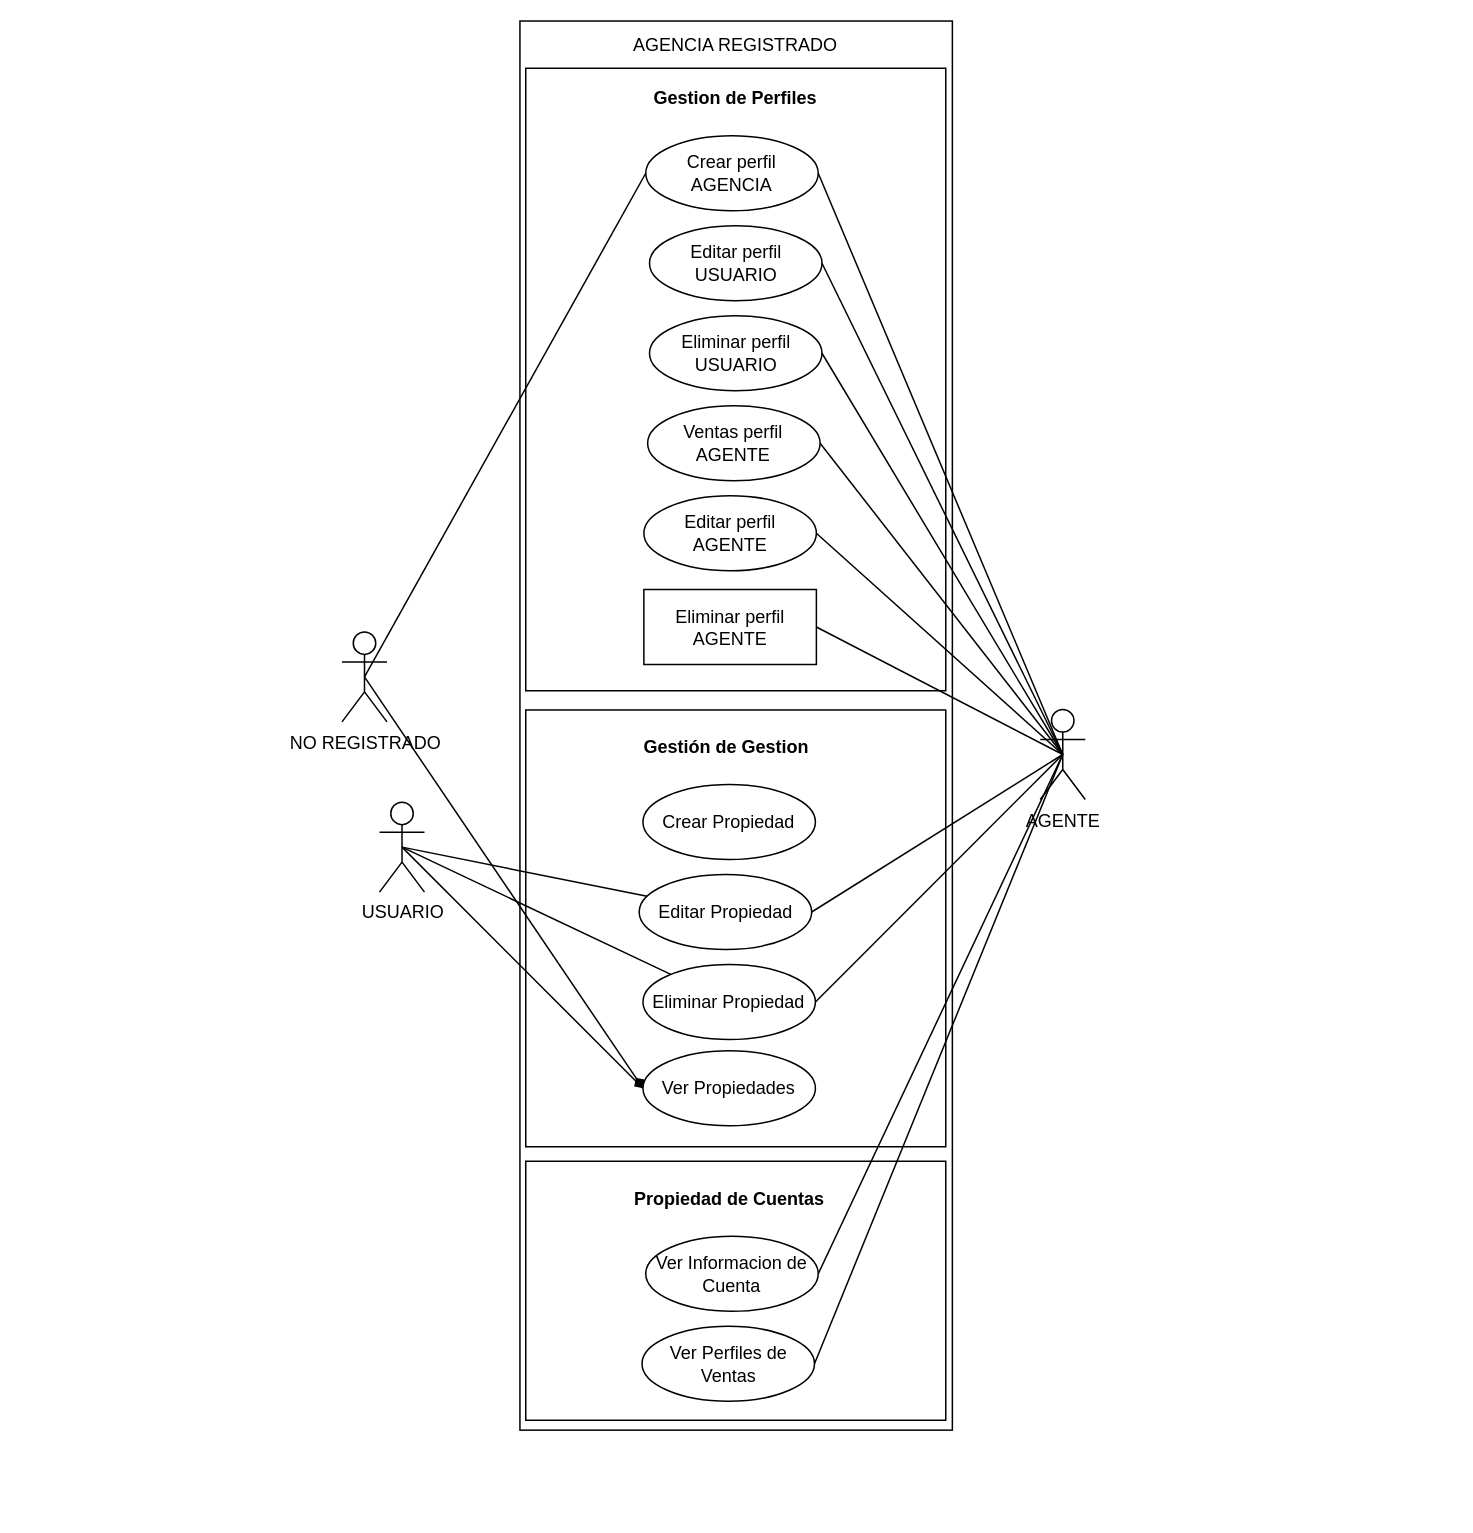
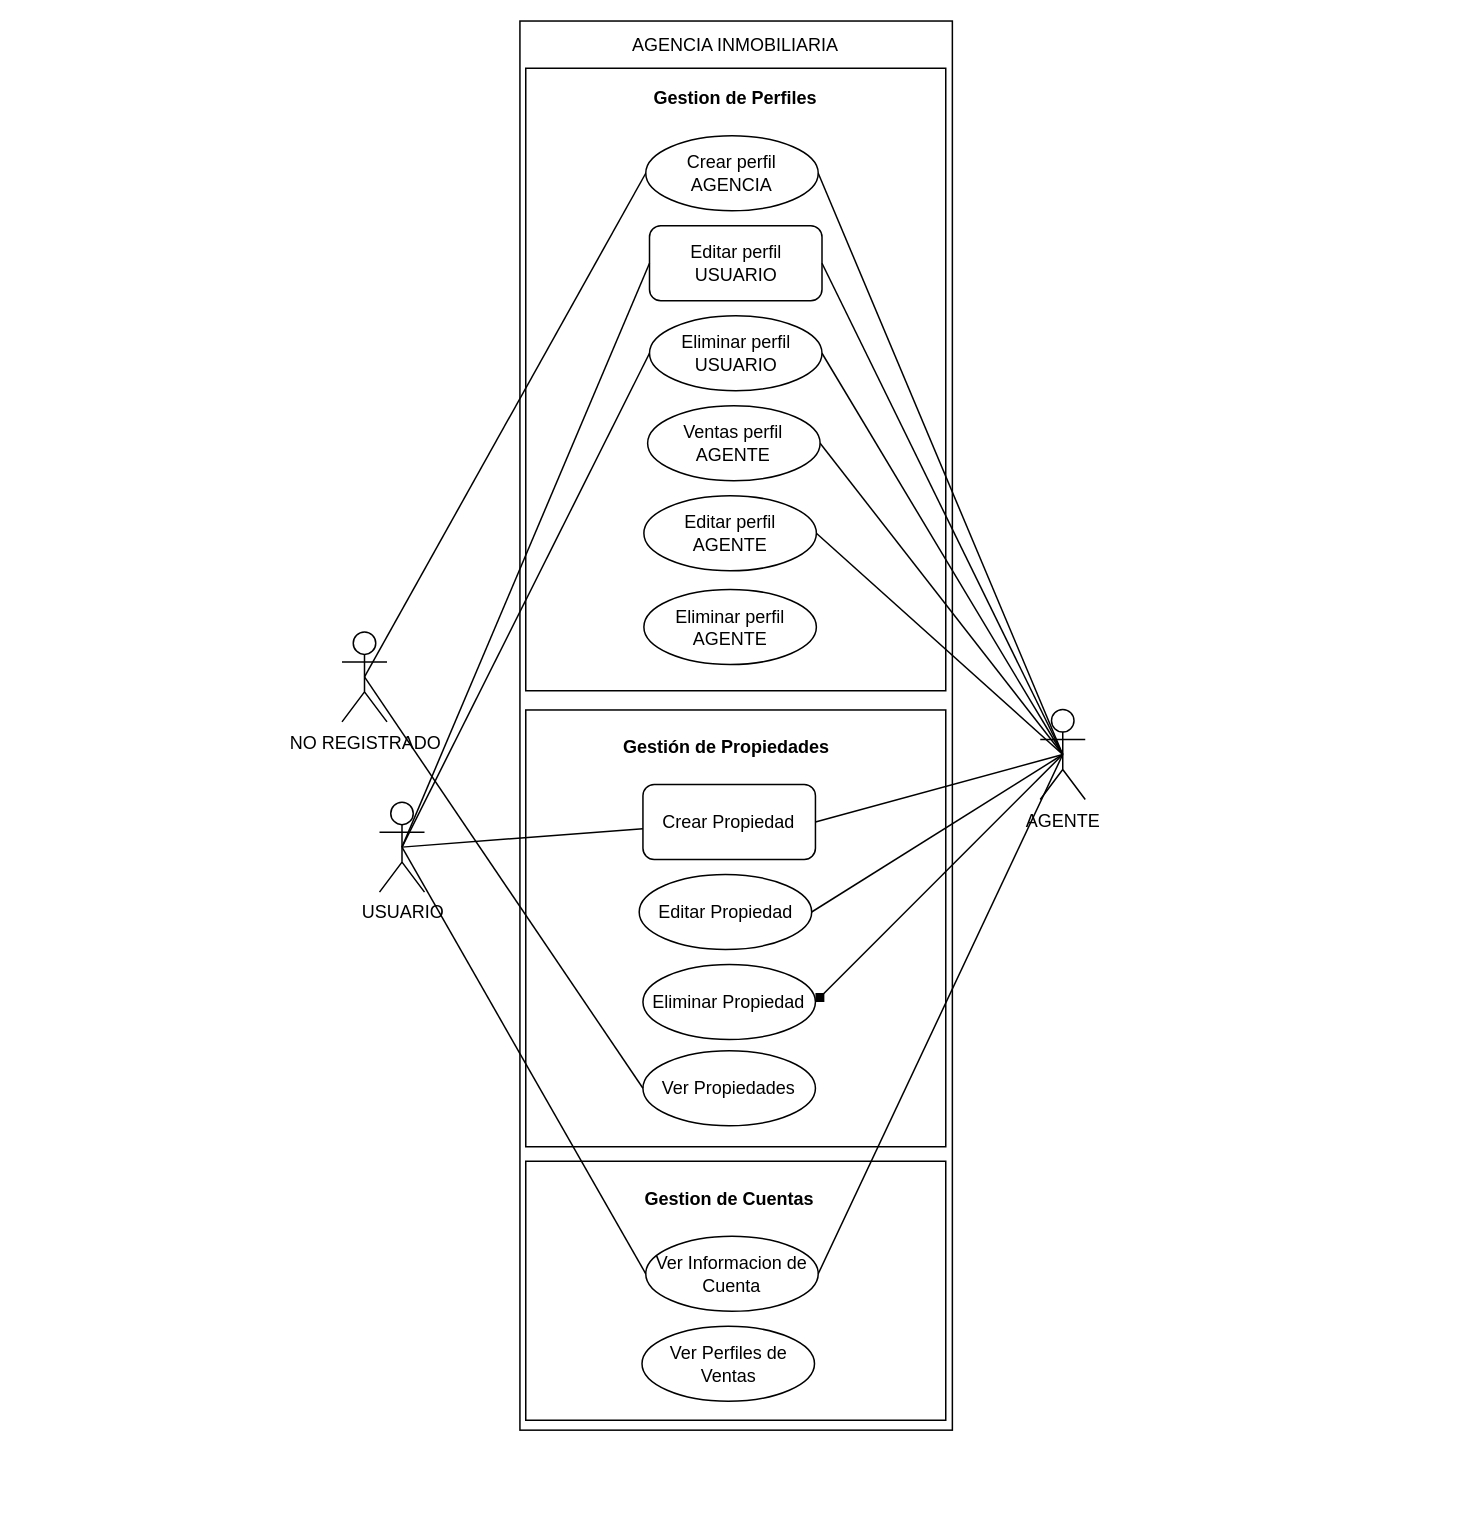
  <mxCell id="0" />
  <mxCell id="1" parent="0" />
  <mxCell id="2" value="" style="rounded=0;whiteSpace=wrap;html=1;rotation=90;" vertex="1" parent="1"><mxGeometry x="20.55" y="339.08" width="939.42" height="288.29" as="geometry" /></mxCell>
  <mxCell id="3" value="" style="rounded=0;whiteSpace=wrap;html=1;rotation=90;" parent="1" vertex="1"><mxGeometry x="344.42" y="478.41" width="291.18" height="280" as="geometry" /></mxCell>
  <mxCell id="4" value="USUARIO" style="shape=umlActor;verticalLabelPosition=bottom;labelBackgroundColor=#ffffff;verticalAlign=top;html=1;outlineConnect=0;" parent="1" vertex="1"><mxGeometry x="252.5" y="534.25" width="30" height="60" as="geometry" /></mxCell>
  <mxCell id="5" value="AGENTE" style="shape=umlActor;verticalLabelPosition=bottom;labelBackgroundColor=#ffffff;verticalAlign=top;html=1;outlineConnect=0;" parent="1" vertex="1"><mxGeometry x="693" y="472.5" width="30" height="60" as="geometry" /></mxCell>
  <mxCell id="6" value="" style="rounded=0;whiteSpace=wrap;html=1;rotation=90;" parent="1" vertex="1"><mxGeometry x="282.5" y="112.5" width="415" height="280" as="geometry" /></mxCell>
  <mxCell id="7" value="&lt;b&gt;Gestion de Perfiles&lt;/b&gt;" style="text;html=1;strokeColor=none;fillColor=none;align=center;verticalAlign=middle;whiteSpace=wrap;rounded=0;" parent="1" vertex="1"><mxGeometry x="375" y="40" width="230" height="50" as="geometry" /></mxCell>
  <mxCell id="8" value="Crear perfil&lt;br&gt;AGENCIA" style="ellipse;whiteSpace=wrap;html=1;" parent="1" vertex="1"><mxGeometry x="430" y="90" width="115" height="50" as="geometry" /></mxCell>
- <mxCell id="9" value="Editar perfil&lt;br&gt;USUARIO" style="ellipse;whiteSpace=wrap;html=1;" parent="1" vertex="1"><mxGeometry x="432.5" y="150" width="115" height="50" as="geometry" /></mxCell>
+ <mxCell id="9" value="Editar perfil&lt;br&gt;USUARIO" style="whiteSpace=wrap;html=1;rounded=1;" parent="1" vertex="1"><mxGeometry x="432.5" y="150" width="115" height="50" as="geometry" /></mxCell>
  <mxCell id="10" value="Eliminar perfil&lt;br&gt;USUARIO" style="ellipse;whiteSpace=wrap;html=1;" parent="1" vertex="1"><mxGeometry x="432.5" y="210" width="115" height="50" as="geometry" /></mxCell>
- <mxCell id="11" value="Crear Propiedad" style="ellipse;whiteSpace=wrap;html=1;" parent="1" vertex="1"><mxGeometry x="428.13" y="522.5" width="115" height="50" as="geometry" /></mxCell>
+ <mxCell id="11" value="Crear Propiedad" style="whiteSpace=wrap;html=1;rounded=1;" parent="1" vertex="1"><mxGeometry x="428.13" y="522.5" width="115" height="50" as="geometry" /></mxCell>
  <mxCell id="12" value="Editar Propiedad" style="ellipse;whiteSpace=wrap;html=1;" parent="1" vertex="1"><mxGeometry x="425.63" y="582.5" width="115" height="50" as="geometry" /></mxCell>
  <mxCell id="13" value="Eliminar Propiedad" style="ellipse;whiteSpace=wrap;html=1;" parent="1" vertex="1"><mxGeometry x="428.13" y="642.5" width="115" height="50" as="geometry" /></mxCell>
  <mxCell id="14" value="" style="endArrow=none;html=1;exitX=0.5;exitY=0.5;exitDx=0;exitDy=0;exitPerimeter=0;entryX=1;entryY=0.5;entryDx=0;entryDy=0;" parent="1" source="5" target="8" edge="1"><mxGeometry width="50" height="50" relative="1" as="geometry"><mxPoint x="290" y="320" as="sourcePoint" /><mxPoint x="450" y="375" as="targetPoint" /></mxGeometry></mxCell>
  <mxCell id="15" value="" style="endArrow=none;html=1;exitX=0.5;exitY=0.5;exitDx=0;exitDy=0;exitPerimeter=0;entryX=1;entryY=0.5;entryDx=0;entryDy=0;" parent="1" source="5" target="9" edge="1"><mxGeometry width="50" height="50" relative="1" as="geometry"><mxPoint x="720" y="310" as="sourcePoint" /><mxPoint x="555" y="125" as="targetPoint" /></mxGeometry></mxCell>
  <mxCell id="16" value="" style="endArrow=none;html=1;exitX=0.5;exitY=0.5;exitDx=0;exitDy=0;exitPerimeter=0;entryX=1;entryY=0.5;entryDx=0;entryDy=0;" parent="1" source="5" target="10" edge="1"><mxGeometry width="50" height="50" relative="1" as="geometry"><mxPoint x="720" y="310" as="sourcePoint" /><mxPoint x="557.5" y="185" as="targetPoint" /></mxGeometry></mxCell>
- <mxCell id="17" value="" style="endArrow=none;html=1;exitX=0.5;exitY=0.5;exitDx=0;exitDy=0;exitPerimeter=0;entryX=1;entryY=0.5;entryDx=0;entryDy=0;" parent="1" source="5" target="13" edge="1"><mxGeometry width="50" height="50" relative="1" as="geometry"><mxPoint x="720" y="310" as="sourcePoint" /><mxPoint x="557.5" y="305" as="targetPoint" /></mxGeometry></mxCell>
+ <mxCell id="17" value="" style="endArrow=diamond;html=1;exitX=0.5;exitY=0.5;exitDx=0;exitDy=0;exitPerimeter=0;entryX=1;entryY=0.5;entryDx=0;entryDy=0;" parent="1" source="5" target="13" edge="1"><mxGeometry width="50" height="50" relative="1" as="geometry"><mxPoint x="720" y="310" as="sourcePoint" /><mxPoint x="557.5" y="305" as="targetPoint" /></mxGeometry></mxCell>
  <mxCell id="18" value="" style="endArrow=none;html=1;exitX=0.5;exitY=0.5;exitDx=0;exitDy=0;exitPerimeter=0;entryX=1;entryY=0.5;entryDx=0;entryDy=0;" parent="1" source="5" target="12" edge="1"><mxGeometry width="50" height="50" relative="1" as="geometry"><mxPoint x="720" y="310" as="sourcePoint" /><mxPoint x="557.5" y="425" as="targetPoint" /></mxGeometry></mxCell>
  <mxCell id="19" value="Ventas perfil&lt;br&gt;AGENTE" style="ellipse;whiteSpace=wrap;html=1;" parent="1" vertex="1"><mxGeometry x="431.25" y="270" width="115" height="50" as="geometry" /></mxCell>
  <mxCell id="20" value="Editar perfil&lt;br&gt;AGENTE" style="ellipse;whiteSpace=wrap;html=1;" parent="1" vertex="1"><mxGeometry x="428.75" y="330" width="115" height="50" as="geometry" /></mxCell>
- <mxCell id="21" value="Eliminar perfil&lt;br&gt;AGENTE" style="whiteSpace=wrap;html=1;rounded=0;" parent="1" vertex="1"><mxGeometry x="428.75" y="392.5" width="115" height="50" as="geometry" /></mxCell>
- <mxCell id="23" value="" style="endArrow=none;html=1;entryX=0.5;entryY=0.5;entryDx=0;entryDy=0;entryPerimeter=0;exitX=1;exitY=0.5;exitDx=0;exitDy=0;" parent="1" source="21" target="5" edge="1"><mxGeometry width="50" height="50" relative="1" as="geometry"><mxPoint x="558.75" y="485" as="sourcePoint" /><mxPoint x="720" y="310" as="targetPoint" /></mxGeometry></mxCell>
+ <mxCell id="21" value="Eliminar perfil&lt;br&gt;AGENTE" style="ellipse;whiteSpace=wrap;html=1;" parent="1" vertex="1"><mxGeometry x="428.75" y="392.5" width="115" height="50" as="geometry" /></mxCell>
+ <mxCell id="22" value="" style="endArrow=none;html=1;entryX=0.5;entryY=0.5;entryDx=0;entryDy=0;entryPerimeter=0;exitX=1;exitY=0.5;exitDx=0;exitDy=0;" parent="1" source="11" target="5" edge="1"><mxGeometry width="50" height="50" relative="1" as="geometry"><mxPoint x="255" y="850" as="sourcePoint" /><mxPoint x="305" y="800" as="targetPoint" /></mxGeometry></mxCell>
  <mxCell id="24" value="" style="endArrow=none;html=1;entryX=0.5;entryY=0.5;entryDx=0;entryDy=0;entryPerimeter=0;exitX=1;exitY=0.5;exitDx=0;exitDy=0;" parent="1" source="20" target="5" edge="1"><mxGeometry width="50" height="50" relative="1" as="geometry"><mxPoint x="556.25" y="425" as="sourcePoint" /><mxPoint x="720" y="310" as="targetPoint" /></mxGeometry></mxCell>
- <mxCell id="25" value="&lt;b&gt;Gestión de Gestion&lt;/b&gt;" style="text;html=1;strokeColor=none;fillColor=none;align=center;verticalAlign=middle;whiteSpace=wrap;rounded=0;" parent="1" vertex="1"><mxGeometry x="369.38" y="472.5" width="230" height="50" as="geometry" /></mxCell>
+ <mxCell id="25" value="&lt;b&gt;Gestión de Propiedades&lt;/b&gt;" style="text;html=1;strokeColor=none;fillColor=none;align=center;verticalAlign=middle;whiteSpace=wrap;rounded=0;" parent="1" vertex="1"><mxGeometry x="369.38" y="472.5" width="230" height="50" as="geometry" /></mxCell>
  <mxCell id="26" value="" style="endArrow=none;html=1;exitX=0.5;exitY=0.5;exitDx=0;exitDy=0;exitPerimeter=0;entryX=0;entryY=0.5;entryDx=0;entryDy=0;" parent="1" source="36" target="8" edge="1"><mxGeometry width="50" height="50" relative="1" as="geometry"><mxPoint x="170" y="460" as="sourcePoint" /><mxPoint x="440" y="555" as="targetPoint" /></mxGeometry></mxCell>
- <mxCell id="27" value="" style="endArrow=none;html=1;exitX=0.5;exitY=0.5;exitDx=0;exitDy=0;exitPerimeter=0;" parent="1" source="4" target="12" edge="1"><mxGeometry width="50" height="50" relative="1" as="geometry"><mxPoint x="170" y="460" as="sourcePoint" /><mxPoint x="440" y="125" as="targetPoint" /></mxGeometry></mxCell>
+ <mxCell id="27" value="" style="endArrow=none;html=1;exitX=0.5;exitY=0.5;exitDx=0;exitDy=0;exitPerimeter=0;entryX=0;entryY=0.5;entryDx=0;entryDy=0;" parent="1" source="4" target="9" edge="1"><mxGeometry width="50" height="50" relative="1" as="geometry"><mxPoint x="170" y="460" as="sourcePoint" /><mxPoint x="440" y="125" as="targetPoint" /></mxGeometry></mxCell>
+ <mxCell id="28" value="" style="endArrow=none;html=1;exitX=0.5;exitY=0.5;exitDx=0;exitDy=0;exitPerimeter=0;entryX=0;entryY=0.5;entryDx=0;entryDy=0;" parent="1" source="4" target="10" edge="1"><mxGeometry width="50" height="50" relative="1" as="geometry"><mxPoint x="170" y="460" as="sourcePoint" /><mxPoint x="442.5" y="185" as="targetPoint" /></mxGeometry></mxCell>
  <mxCell id="29" value="" style="rounded=0;whiteSpace=wrap;html=1;rotation=90;" parent="1" vertex="1"><mxGeometry x="403.67" y="720" width="172.66" height="280" as="geometry" /></mxCell>
  <mxCell id="30" value="Ver Informacion de Cuenta" style="ellipse;whiteSpace=wrap;html=1;" parent="1" vertex="1"><mxGeometry x="430" y="823.67" width="115" height="50" as="geometry" /></mxCell>
  <mxCell id="31" value="Ver Perfiles de Ventas" style="ellipse;whiteSpace=wrap;html=1;" parent="1" vertex="1"><mxGeometry x="427.5" y="883.67" width="115" height="50" as="geometry" /></mxCell>
- <mxCell id="32" value="&lt;b&gt;Propiedad de Cuentas&lt;/b&gt;" style="text;html=1;strokeColor=none;fillColor=none;align=center;verticalAlign=middle;whiteSpace=wrap;rounded=0;" parent="1" vertex="1"><mxGeometry x="371.25" y="773.67" width="230" height="50" as="geometry" /></mxCell>
- <mxCell id="33" value="" style="endArrow=none;html=1;exitX=0.5;exitY=0.5;exitDx=0;exitDy=0;exitPerimeter=0;" parent="1" source="4" target="13" edge="1"><mxGeometry width="50" height="50" relative="1" as="geometry"><mxPoint x="170" y="460" as="sourcePoint" /><mxPoint x="438.13" y="677.5" as="targetPoint" /></mxGeometry></mxCell>
+ <mxCell id="32" value="&lt;b&gt;Gestion de Cuentas&lt;/b&gt;" style="text;html=1;strokeColor=none;fillColor=none;align=center;verticalAlign=middle;whiteSpace=wrap;rounded=0;" parent="1" vertex="1"><mxGeometry x="371.25" y="773.67" width="230" height="50" as="geometry" /></mxCell>
+ <mxCell id="33" value="" style="endArrow=none;html=1;exitX=0.5;exitY=0.5;exitDx=0;exitDy=0;exitPerimeter=0;entryX=0;entryY=0.5;entryDx=0;entryDy=0;" parent="1" source="4" target="30" edge="1"><mxGeometry width="50" height="50" relative="1" as="geometry"><mxPoint x="170" y="460" as="sourcePoint" /><mxPoint x="438.13" y="677.5" as="targetPoint" /></mxGeometry></mxCell>
  <mxCell id="34" value="" style="endArrow=none;html=1;exitX=0.5;exitY=0.5;exitDx=0;exitDy=0;exitPerimeter=0;entryX=1;entryY=0.5;entryDx=0;entryDy=0;" parent="1" source="5" target="30" edge="1"><mxGeometry width="50" height="50" relative="1" as="geometry"><mxPoint x="820" y="530" as="sourcePoint" /><mxPoint x="553.13" y="677.5" as="targetPoint" /></mxGeometry></mxCell>
- <mxCell id="35" value="" style="endArrow=none;html=1;exitX=0.5;exitY=0.5;exitDx=0;exitDy=0;exitPerimeter=0;entryX=1;entryY=0.5;entryDx=0;entryDy=0;" parent="1" source="5" target="31" edge="1"><mxGeometry width="50" height="50" relative="1" as="geometry"><mxPoint x="820" y="530" as="sourcePoint" /><mxPoint x="555.62" y="807.5" as="targetPoint" /></mxGeometry></mxCell>
  <mxCell id="36" value="NO REGISTRADO" style="shape=umlActor;verticalLabelPosition=bottom;labelBackgroundColor=#ffffff;verticalAlign=top;html=1;outlineConnect=0;" vertex="1" parent="1"><mxGeometry x="227.5" y="420.75" width="30" height="60" as="geometry" /></mxCell>
  <mxCell id="37" value="" style="endArrow=none;html=1;entryX=0.5;entryY=0.5;entryDx=0;entryDy=0;entryPerimeter=0;exitX=1;exitY=0.5;exitDx=0;exitDy=0;" edge="1" parent="1" source="19" target="5"><mxGeometry width="50" height="50" relative="1" as="geometry"><mxPoint x="556.25" y="425" as="sourcePoint" /><mxPoint x="820" y="530" as="targetPoint" /></mxGeometry></mxCell>
  <mxCell id="38" value="Ver Propiedades" style="ellipse;whiteSpace=wrap;html=1;" vertex="1" parent="1"><mxGeometry x="428.13" y="700" width="115" height="50" as="geometry" /></mxCell>
- <mxCell id="39" value="" style="endArrow=diamond;html=1;exitX=0.5;exitY=0.5;exitDx=0;exitDy=0;exitPerimeter=0;entryX=0;entryY=0.5;entryDx=0;entryDy=0;" edge="1" parent="1" source="36" target="38"><mxGeometry width="50" height="50" relative="1" as="geometry"><mxPoint x="170" y="530" as="sourcePoint" /><mxPoint x="440" y="885" as="targetPoint" /></mxGeometry></mxCell>
- <mxCell id="40" value="AGENCIA REGISTRADO" style="text;html=1;strokeColor=none;fillColor=none;align=center;verticalAlign=middle;whiteSpace=wrap;rounded=0;" vertex="1" parent="1"><mxGeometry x="340" y="20" width="300" height="20" as="geometry" /></mxCell>
- <mxCell id="41" value="" style="endArrow=none;html=1;exitX=0.5;exitY=0.5;exitDx=0;exitDy=0;exitPerimeter=0;entryX=0;entryY=0.5;entryDx=0;entryDy=0;" edge="1" parent="1" source="4" target="38"><mxGeometry width="50" height="50" relative="1" as="geometry"><mxPoint x="277.5" y="450.75" as="sourcePoint" /><mxPoint x="438.13" y="735" as="targetPoint" /></mxGeometry></mxCell>
+ <mxCell id="39" value="" style="endArrow=none;html=1;exitX=0.5;exitY=0.5;exitDx=0;exitDy=0;exitPerimeter=0;entryX=0;entryY=0.5;entryDx=0;entryDy=0;" edge="1" parent="1" source="36" target="38"><mxGeometry width="50" height="50" relative="1" as="geometry"><mxPoint x="170" y="530" as="sourcePoint" /><mxPoint x="440" y="885" as="targetPoint" /></mxGeometry></mxCell>
+ <mxCell id="40" value="AGENCIA INMOBILIARIA" style="text;html=1;strokeColor=none;fillColor=none;align=center;verticalAlign=middle;whiteSpace=wrap;rounded=0;" vertex="1" parent="1"><mxGeometry x="340" y="20" width="300" height="20" as="geometry" /></mxCell>
+ <mxCell id="41" value="" style="endArrow=none;html=1;exitX=0.5;exitY=0.5;exitDx=0;exitDy=0;exitPerimeter=0;" edge="1" parent="1" source="4" target="11"><mxGeometry width="50" height="50" relative="1" as="geometry"><mxPoint x="277.5" y="450.75" as="sourcePoint" /><mxPoint x="438.13" y="735" as="targetPoint" /></mxGeometry></mxCell>
